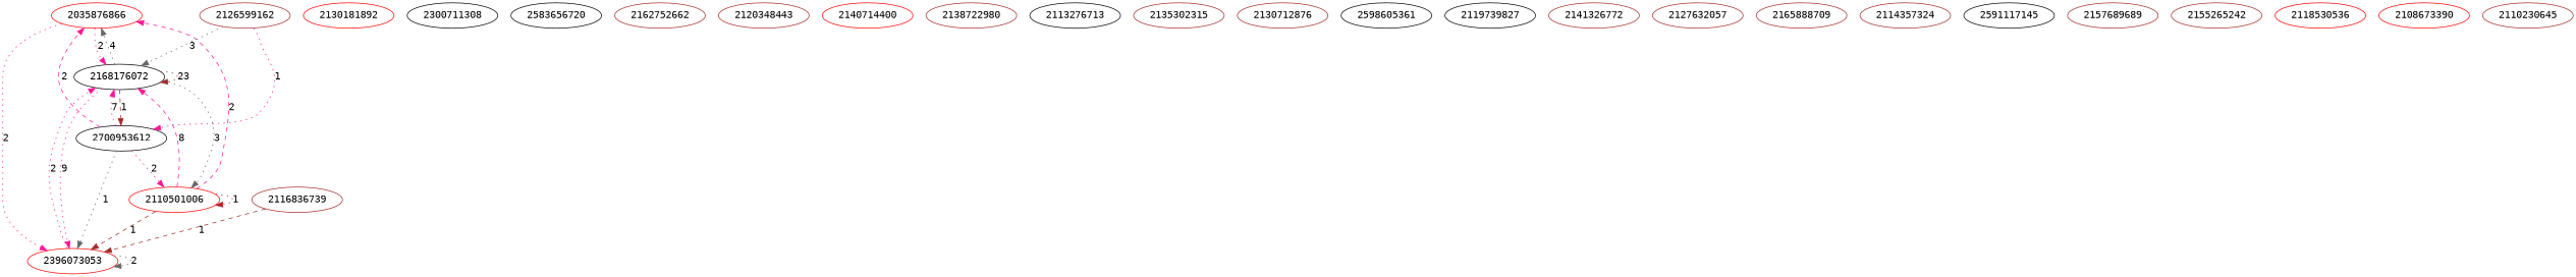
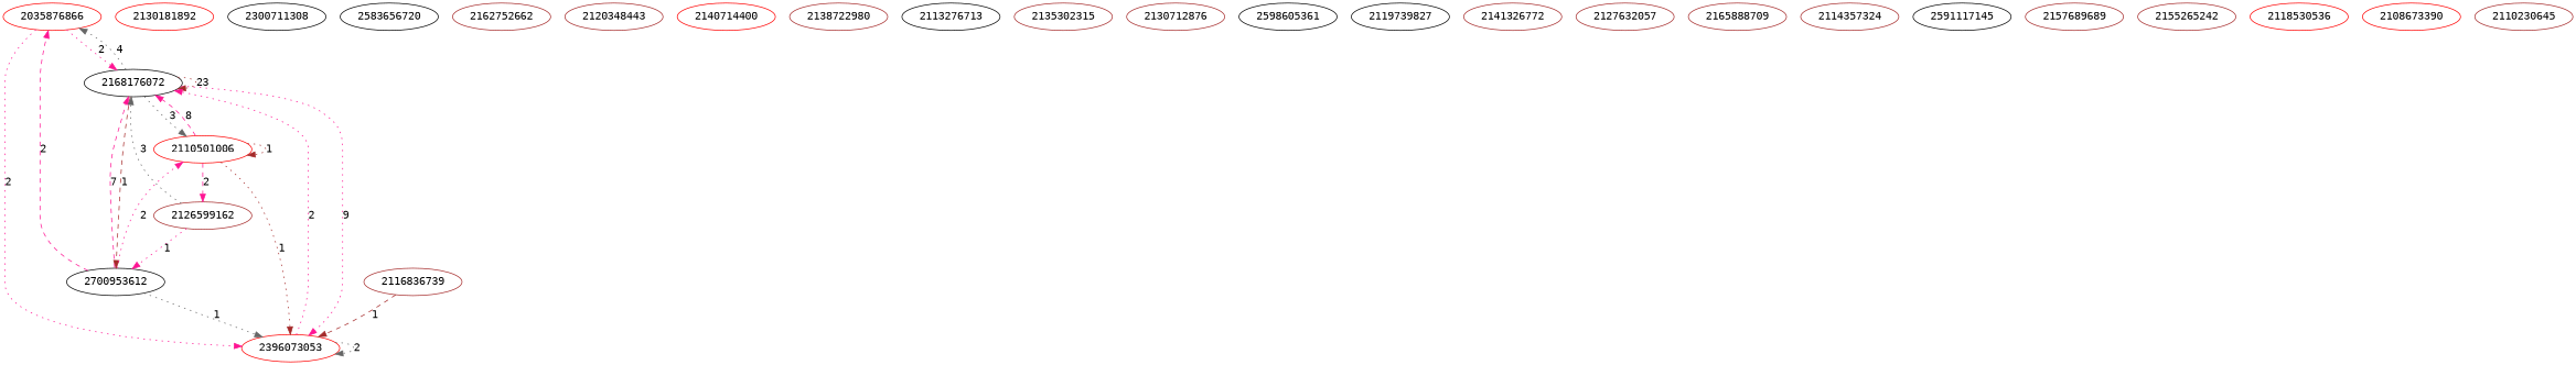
  digraph {
    fontname="DejaVu Sans Mono"
    node [color=brown fontname="DejaVu Sans Mono"]
    edge [color=deeppink fontname="DejaVu Sans Mono" style=dotted]
    2035876866 [color=red]
    2168176072 [color=black]
    2396073053 [color=red]
    2700953612 [color=black]
    2110501006 [color=red]
    2126599162
    2116836739
    2130181892 [color=red]
    2300711308 [color=black]
    2583656720 [color=black]
    2162752662
    2120348443
    2140714400 [color=red]
    2138722980
    2113276713 [color=black]
    2135302315
    2130712876
    2598605361 [color=black]
    2119739827 [color=black]
    2141326772
    2127632057
    2165888709
    2114357324
    2591117145 [color=black]
    2157689689
    2155265242
    2118530536 [color=red]
    2108673390 [color=red]
    2110230645
    subgraph sub_1 {
      2035876866
      2168176072
      2396073053
      2700953612
      2110501006
      2126599162
    }
    2035876866 -> 2168176072 [label=2]
    2035876866 -> 2396073053 [label=2]
    2168176072 -> 2035876866 [color=gray40 label=4]
    2168176072 -> 2168176072 [color=brown label=23]
    2168176072 -> 2396073053 [label=9]
    2168176072 -> 2700953612 [color=brown label=1 style=dashed]
    2168176072 -> 2110501006 [color=gray40 label=3]
    2396073053 -> 2168176072 [label=2]
    2396073053 -> 2396073053 [color=gray40 label=2]
    2700953612 -> 2035876866 [label=2 style=dashed]
-   2700953612 -> 2168176072 [label=7]
+   2700953612 -> 2168176072 [label=7 style=dashed]
    2700953612 -> 2396073053 [color=gray40 label=1]
    2700953612 -> 2110501006 [label=2]
-   2110501006 -> 2035876866 [label=2 style=dashed]
+   2110501006 -> 2126599162 [label=2 style=dashed]
    2110501006 -> 2168176072 [label=8 style=dashed]
-   2110501006 -> 2396073053 [color=brown label=1 style=dashed]
+   2110501006 -> 2396073053 [color=brown label=1]
    2110501006 -> 2110501006 [color=brown label=1]
    2126599162 -> 2168176072 [color=gray40 label=3]
    2126599162 -> 2700953612 [label=1]
    2116836739 -> 2396073053 [color=brown label=1 style=dashed]
  }
